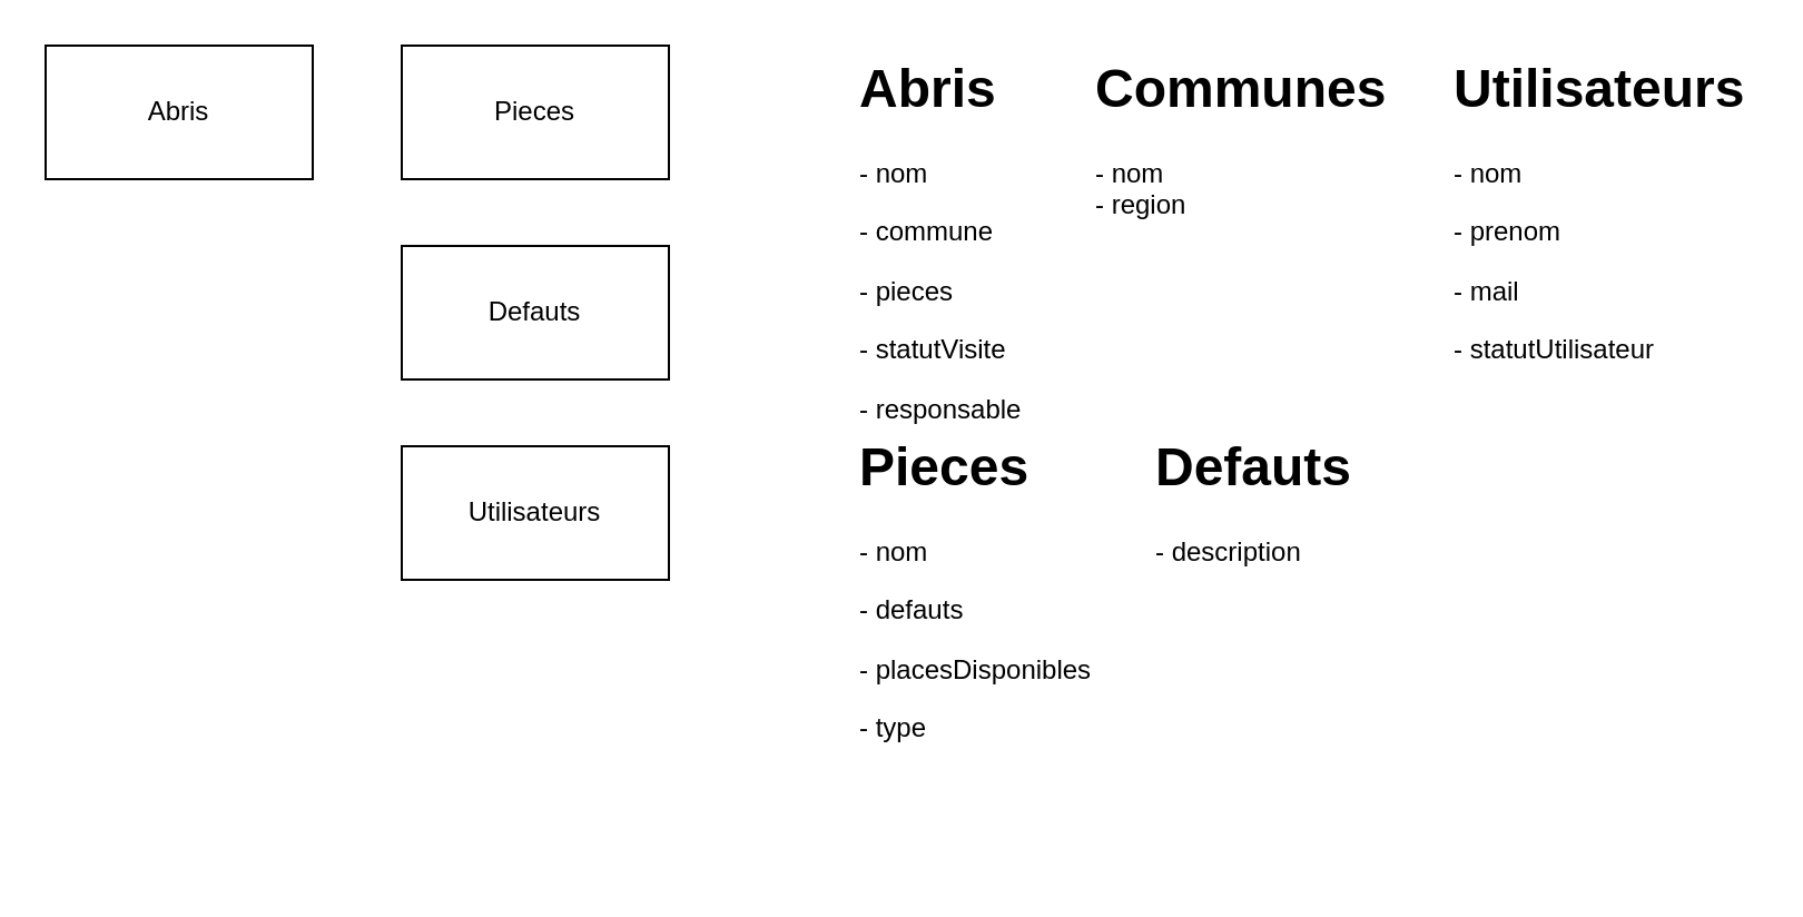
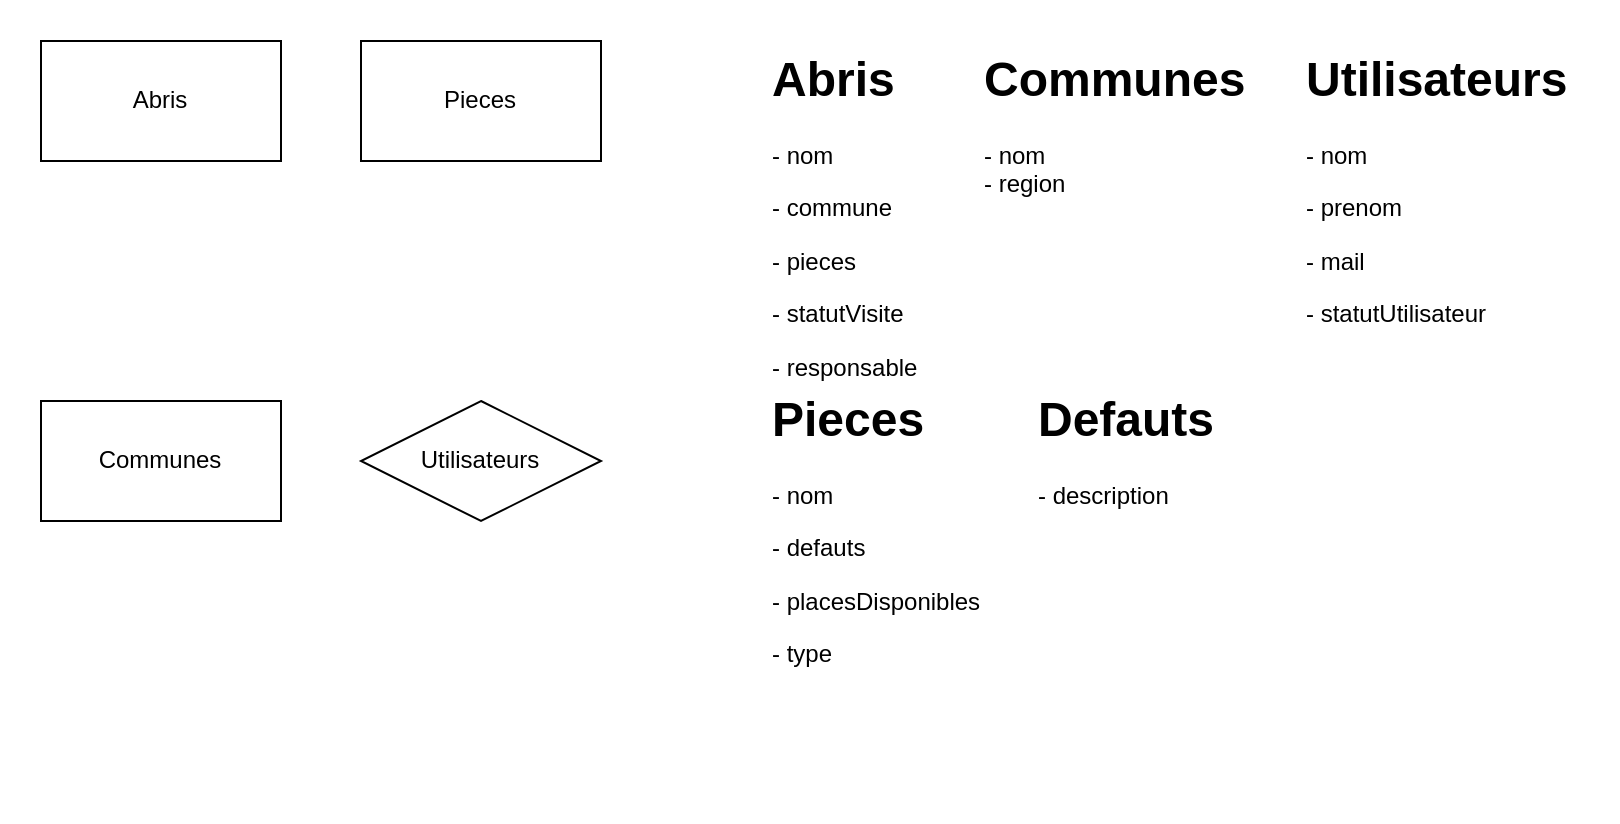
  <mxCell id="0" />
  <mxCell id="1" parent="0" />
  <mxCell id="2" value="Abris" style="rounded=0;whiteSpace=wrap;html=1;" parent="1" vertex="1"><mxGeometry x="20" y="20" width="120" height="60" as="geometry" /></mxCell>
- <mxCell id="3" value="Utilisateurs" style="rounded=0;whiteSpace=wrap;html=1;" parent="1" vertex="1"><mxGeometry x="180" y="200" width="120" height="60" as="geometry" /></mxCell>
+ <mxCell id="3" value="Utilisateurs" style="rhombus;whiteSpace=wrap;html=1;" parent="1" vertex="1"><mxGeometry x="180" y="200" width="120" height="60" as="geometry" /></mxCell>
+ <mxCell id="4" value="Communes" style="rounded=0;whiteSpace=wrap;html=1;" parent="1" vertex="1"><mxGeometry x="20" y="200" width="120" height="60" as="geometry" /></mxCell>
  <mxCell id="5" value="&lt;h1&gt;Abris&lt;/h1&gt;&lt;p&gt;- nom&lt;/p&gt;&lt;p&gt;- commune&lt;/p&gt;&lt;p&gt;- pieces&lt;/p&gt;&lt;p&gt;- statutVisite&lt;/p&gt;&lt;p&gt;- responsable&lt;/p&gt;" style="text;html=1;strokeColor=none;fillColor=none;spacing=5;spacingTop=-20;whiteSpace=wrap;overflow=hidden;rounded=0;" parent="1" vertex="1"><mxGeometry x="381" y="20" width="106" height="200" as="geometry" /></mxCell>
  <mxCell id="6" value="&lt;h1&gt;Communes&lt;/h1&gt;&lt;div&gt;- nom&lt;/div&gt;&lt;div&gt;- region&lt;/div&gt;" style="text;html=1;strokeColor=none;fillColor=none;spacing=5;spacingTop=-20;whiteSpace=wrap;overflow=hidden;rounded=0;" parent="1" vertex="1"><mxGeometry x="487" y="20" width="146" height="200" as="geometry" /></mxCell>
  <mxCell id="7" value="&lt;h1&gt;Utilisateurs&lt;/h1&gt;&lt;p&gt;- nom&lt;/p&gt;&lt;p&gt;- prenom&lt;/p&gt;&lt;p&gt;- mail&lt;/p&gt;&lt;p&gt;- statutUtilisateur&lt;/p&gt;" style="text;html=1;strokeColor=none;fillColor=none;spacing=5;spacingTop=-20;whiteSpace=wrap;overflow=hidden;rounded=0;" parent="1" vertex="1"><mxGeometry x="648" y="20" width="140" height="200" as="geometry" /></mxCell>
  <mxCell id="8" value="Pieces" style="rounded=0;whiteSpace=wrap;html=1;" parent="1" vertex="1"><mxGeometry x="180" y="20" width="120" height="60" as="geometry" /></mxCell>
  <mxCell id="9" value="&lt;h1&gt;Pieces&lt;/h1&gt;&lt;p&gt;- nom&lt;/p&gt;&lt;p&gt;- defauts&lt;/p&gt;&lt;p&gt;- placesDisponibles&lt;/p&gt;&lt;p&gt;- type&lt;/p&gt;" style="text;html=1;strokeColor=none;fillColor=none;spacing=5;spacingTop=-20;whiteSpace=wrap;overflow=hidden;rounded=0;" parent="1" vertex="1"><mxGeometry x="381" y="190" width="119" height="200" as="geometry" /></mxCell>
- <mxCell id="10" value="Defauts" style="rounded=0;whiteSpace=wrap;html=1;" parent="1" vertex="1"><mxGeometry x="180" y="110" width="120" height="60" as="geometry" /></mxCell>
  <mxCell id="11" value="&lt;h1&gt;Defauts&lt;/h1&gt;&lt;p&gt;- description&lt;/p&gt;" style="text;html=1;strokeColor=none;fillColor=none;spacing=5;spacingTop=-20;whiteSpace=wrap;overflow=hidden;rounded=0;" parent="1" vertex="1"><mxGeometry x="514" y="190" width="119" height="200" as="geometry" /></mxCell>
